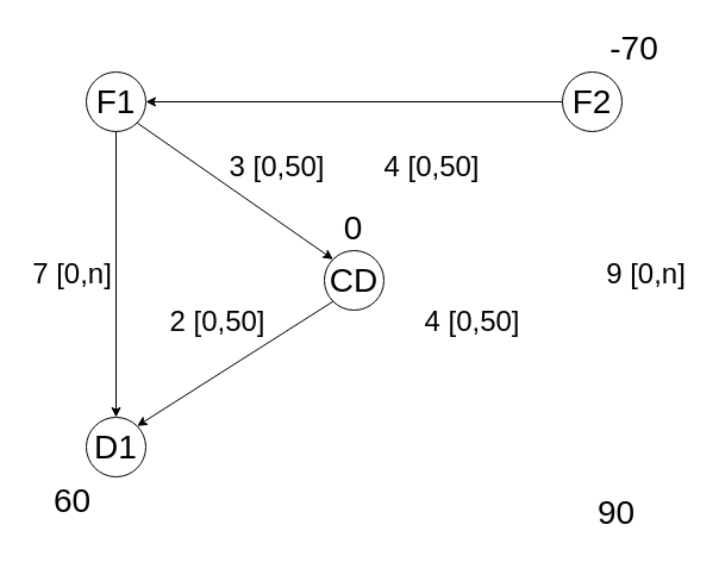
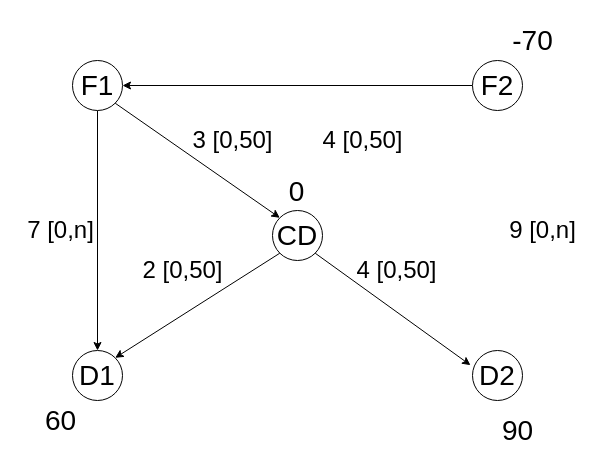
  <mxCell id="0" />
  <mxCell id="1" parent="0" />
  <mxCell id="2" style="edgeStyle=orthogonalEdgeStyle;rounded=0;orthogonalLoop=1;jettySize=auto;html=1;fontSize=36;" edge="1" parent="1" source="3" target="5"><mxGeometry relative="1" as="geometry" /></mxCell>
  <mxCell id="3" value="&lt;font style=&quot;font-size: 28px&quot;&gt;F1&lt;/font&gt;" style="ellipse;whiteSpace=wrap;html=1;aspect=fixed;" vertex="1" parent="1"><mxGeometry x="72" y="60" width="50" height="50" as="geometry" /></mxCell>
+ <mxCell id="4" value="&lt;font style=&quot;font-size: 28px&quot;&gt;D2&lt;/font&gt;" style="ellipse;whiteSpace=wrap;html=1;aspect=fixed;" vertex="1" parent="1"><mxGeometry x="472" y="350" width="50" height="50" as="geometry" /></mxCell>
  <mxCell id="5" value="&lt;font style=&quot;font-size: 28px&quot;&gt;D1&lt;/font&gt;" style="ellipse;whiteSpace=wrap;html=1;aspect=fixed;" vertex="1" parent="1"><mxGeometry x="72" y="350" width="50" height="50" as="geometry" /></mxCell>
  <mxCell id="6" value="&lt;font style=&quot;font-size: 28px&quot;&gt;CD&lt;/font&gt;" style="ellipse;whiteSpace=wrap;html=1;aspect=fixed;" vertex="1" parent="1"><mxGeometry x="272" y="210" width="50" height="50" as="geometry" /></mxCell>
  <mxCell id="7" style="edgeStyle=orthogonalEdgeStyle;rounded=0;orthogonalLoop=1;jettySize=auto;html=1;fontSize=24;" edge="1" parent="1" source="8" target="3"><mxGeometry relative="1" as="geometry" /></mxCell>
  <mxCell id="8" value="&lt;font style=&quot;font-size: 28px&quot;&gt;F2&lt;/font&gt;" style="ellipse;whiteSpace=wrap;html=1;aspect=fixed;" vertex="1" parent="1"><mxGeometry x="472" y="60" width="50" height="50" as="geometry" /></mxCell>
  <mxCell id="9" value="&lt;font style=&quot;font-size: 24px&quot;&gt;7 [0,n]&lt;/font&gt;" style="text;html=1;align=center;verticalAlign=middle;resizable=0;points=[];autosize=1;strokeColor=none;fillColor=none;fontSize=36;" vertex="1" parent="1"><mxGeometry x="20" y="200" width="80" height="50" as="geometry" /></mxCell>
  <mxCell id="10" value="&lt;font style=&quot;font-size: 24px&quot;&gt;9 [0,n]&lt;/font&gt;" style="text;html=1;align=center;verticalAlign=middle;resizable=0;points=[];autosize=1;strokeColor=none;fillColor=none;fontSize=36;" vertex="1" parent="1"><mxGeometry x="502" y="200" width="80" height="50" as="geometry" /></mxCell>
  <mxCell id="11" value="" style="endArrow=classic;html=1;rounded=0;fontSize=28;exitX=1;exitY=1;exitDx=0;exitDy=0;entryX=0;entryY=0;entryDx=0;entryDy=0;" edge="1" parent="1" source="3" target="6"><mxGeometry width="50" height="50" relative="1" as="geometry"><mxPoint x="162" y="130" as="sourcePoint" /><mxPoint x="272" y="220" as="targetPoint" /></mxGeometry></mxCell>
  <mxCell id="12" value="&lt;font style=&quot;font-size: 24px&quot;&gt;3 [0,50]&lt;/font&gt;" style="text;html=1;align=center;verticalAlign=middle;resizable=0;points=[];autosize=1;strokeColor=none;fillColor=none;fontSize=36;" vertex="1" parent="1"><mxGeometry x="182" y="110" width="100" height="50" as="geometry" /></mxCell>
  <mxCell id="13" value="&lt;font style=&quot;font-size: 24px&quot;&gt;4 [0,50]&lt;/font&gt;" style="text;html=1;align=center;verticalAlign=middle;resizable=0;points=[];autosize=1;strokeColor=none;fillColor=none;fontSize=36;" vertex="1" parent="1"><mxGeometry x="312" y="110" width="100" height="50" as="geometry" /></mxCell>
  <mxCell id="14" value="" style="endArrow=classic;html=1;rounded=0;fontSize=28;exitX=0;exitY=1;exitDx=0;exitDy=0;entryX=1;entryY=0;entryDx=0;entryDy=0;" edge="1" parent="1" source="6" target="5"><mxGeometry width="50" height="50" relative="1" as="geometry"><mxPoint x="149.678" y="259.998" as="sourcePoint" /><mxPoint x="314.322" y="374.642" as="targetPoint" /></mxGeometry></mxCell>
+ <mxCell id="15" value="" style="endArrow=classic;html=1;rounded=0;fontSize=28;entryX=-0.04;entryY=0.293;entryDx=0;entryDy=0;entryPerimeter=0;exitX=1;exitY=1;exitDx=0;exitDy=0;" edge="1" parent="1" source="6" target="4"><mxGeometry width="50" height="50" relative="1" as="geometry"><mxPoint x="322" y="260" as="sourcePoint" /><mxPoint x="472" y="370" as="targetPoint" /></mxGeometry></mxCell>
  <mxCell id="16" value="&lt;font style=&quot;font-size: 24px&quot;&gt;4 [0,50]&lt;/font&gt;" style="text;html=1;align=center;verticalAlign=middle;resizable=0;points=[];autosize=1;strokeColor=none;fillColor=none;fontSize=36;" vertex="1" parent="1"><mxGeometry x="346" y="240" width="100" height="50" as="geometry" /></mxCell>
  <mxCell id="17" value="&lt;font style=&quot;font-size: 24px&quot;&gt;2 [0,50]&lt;/font&gt;" style="text;html=1;align=center;verticalAlign=middle;resizable=0;points=[];autosize=1;strokeColor=none;fillColor=none;fontSize=36;" vertex="1" parent="1"><mxGeometry x="132" y="240" width="100" height="50" as="geometry" /></mxCell>
  <mxCell id="18" value="-70" style="text;html=1;align=center;verticalAlign=middle;resizable=0;points=[];autosize=1;strokeColor=none;fillColor=none;fontSize=28;" vertex="1" parent="1"><mxGeometry x="502" y="20" width="60" height="40" as="geometry" /></mxCell>
  <mxCell id="19" value="60" style="text;html=1;align=center;verticalAlign=middle;resizable=0;points=[];autosize=1;strokeColor=none;fillColor=none;fontSize=28;" vertex="1" parent="1"><mxGeometry x="35" y="400" width="50" height="40" as="geometry" /></mxCell>
  <mxCell id="20" value="90" style="text;html=1;align=center;verticalAlign=middle;resizable=0;points=[];autosize=1;strokeColor=none;fillColor=none;fontSize=28;" vertex="1" parent="1"><mxGeometry x="492" y="410" width="50" height="40" as="geometry" /></mxCell>
  <mxCell id="21" value="0" style="text;html=1;align=center;verticalAlign=middle;resizable=0;points=[];autosize=1;strokeColor=none;fillColor=none;fontSize=28;" vertex="1" parent="1"><mxGeometry x="281" y="171" width="30" height="40" as="geometry" /></mxCell>
